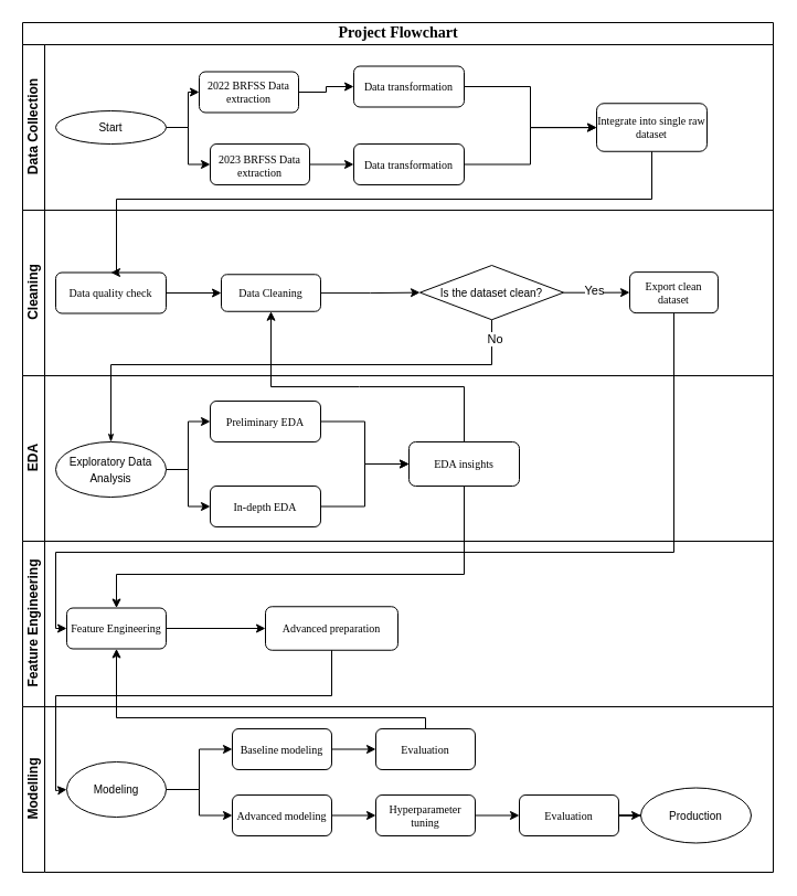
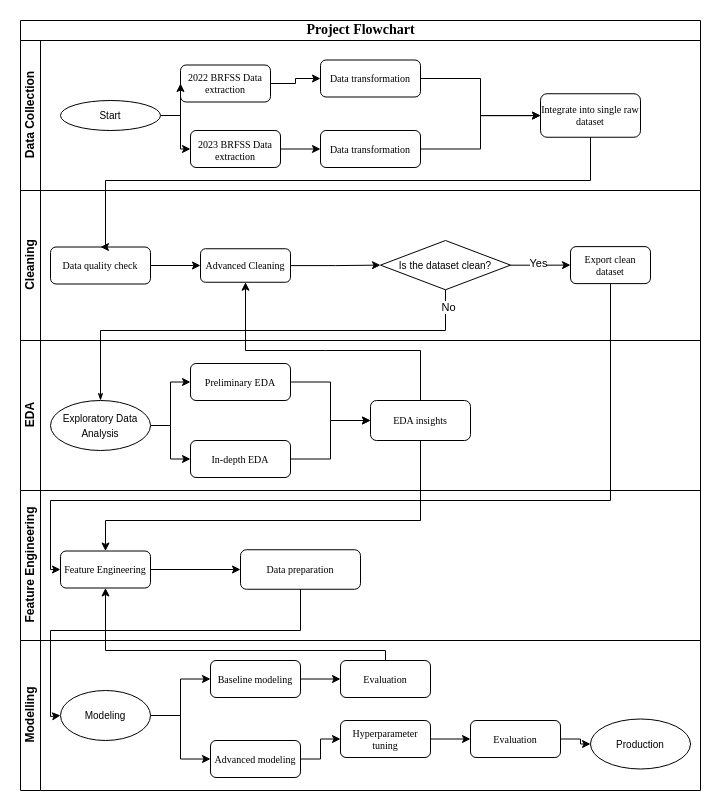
  <mxCell id="0" />
  <mxCell id="1" parent="0" />
  <mxCell id="2" value="&lt;font style=&quot;font-size: 14px;&quot;&gt;Project Flowchart&lt;/font&gt;" style="swimlane;html=1;childLayout=stackLayout;horizontal=1;startSize=20;horizontalStack=0;rounded=0;shadow=0;labelBackgroundColor=none;strokeWidth=1;fontFamily=Verdana;fontSize=8;align=center;" parent="1" vertex="1"><mxGeometry x="20" y="20" width="680" height="470" as="geometry" /></mxCell>
  <mxCell id="3" value="Data Collection" style="swimlane;html=1;startSize=20;horizontal=0;" parent="2" vertex="1"><mxGeometry y="20" width="680" height="150" as="geometry" /></mxCell>
  <mxCell id="4" value="" style="edgeStyle=orthogonalEdgeStyle;rounded=0;orthogonalLoop=1;jettySize=auto;html=1;" edge="1" parent="3" source="5" target="7"><mxGeometry relative="1" as="geometry" /></mxCell>
  <mxCell id="5" value="&lt;font style=&quot;font-size: 10px;&quot;&gt;2022 BRFSS Data extraction&lt;/font&gt;" style="rounded=1;whiteSpace=wrap;html=1;shadow=0;labelBackgroundColor=none;strokeWidth=1;fontFamily=Verdana;fontSize=8;align=center;" parent="3" vertex="1"><mxGeometry x="160" y="24.5" width="90" height="37" as="geometry" /></mxCell>
  <mxCell id="6" value="" style="edgeStyle=orthogonalEdgeStyle;rounded=0;orthogonalLoop=1;jettySize=auto;html=1;" edge="1" parent="3" source="7" target="15"><mxGeometry relative="1" as="geometry" /></mxCell>
  <mxCell id="7" value="&lt;font style=&quot;font-size: 10px;&quot;&gt;Data transformation&lt;/font&gt;" style="rounded=1;whiteSpace=wrap;html=1;shadow=0;labelBackgroundColor=none;strokeWidth=1;fontFamily=Verdana;fontSize=8;align=center;" parent="3" vertex="1"><mxGeometry x="300" y="19.5" width="100" height="37" as="geometry" /></mxCell>
  <mxCell id="8" style="edgeStyle=orthogonalEdgeStyle;rounded=0;orthogonalLoop=1;jettySize=auto;html=1;entryX=0;entryY=0.5;entryDx=0;entryDy=0;" edge="1" parent="3" source="10" target="5"><mxGeometry relative="1" as="geometry" /></mxCell>
  <mxCell id="9" style="edgeStyle=orthogonalEdgeStyle;rounded=0;orthogonalLoop=1;jettySize=auto;html=1;entryX=0;entryY=0.5;entryDx=0;entryDy=0;" edge="1" parent="3" source="10" target="12"><mxGeometry relative="1" as="geometry" /></mxCell>
- <mxCell id="10" value="&lt;font style=&quot;font-size: 10px;&quot;&gt;Start&lt;/font&gt;" style="ellipse;whiteSpace=wrap;html=1;" vertex="1" parent="3"><mxGeometry x="30" y="60" width="100" height="30" as="geometry" /></mxCell>
+ <mxCell id="10" value="&lt;font style=&quot;font-size: 10px;&quot;&gt;Start&lt;/font&gt;" style="ellipse;whiteSpace=wrap;html=1;" vertex="1" parent="3"><mxGeometry x="40" y="60" width="100" height="30" as="geometry" /></mxCell>
  <mxCell id="11" value="" style="edgeStyle=orthogonalEdgeStyle;rounded=0;orthogonalLoop=1;jettySize=auto;html=1;" edge="1" parent="3" source="12" target="14"><mxGeometry relative="1" as="geometry" /></mxCell>
  <mxCell id="12" value="&lt;font style=&quot;font-size: 10px;&quot;&gt;&lt;br&gt;&lt;span style=&quot;color: rgb(0, 0, 0); font-family: Verdana; font-style: normal; font-variant-ligatures: normal; font-variant-caps: normal; font-weight: 400; letter-spacing: normal; orphans: 2; text-align: center; text-indent: 0px; text-transform: none; widows: 2; word-spacing: 0px; -webkit-text-stroke-width: 0px; white-space: normal; background-color: rgb(251, 251, 251); text-decoration-thickness: initial; text-decoration-style: initial; text-decoration-color: initial; float: none; display: inline !important;&quot;&gt;2023 BRFSS Data extraction&lt;/span&gt;&lt;/font&gt;&lt;div&gt;&lt;br&gt;&lt;/div&gt;" style="rounded=1;whiteSpace=wrap;html=1;shadow=0;labelBackgroundColor=none;strokeWidth=1;fontFamily=Verdana;fontSize=8;align=center;" vertex="1" parent="3"><mxGeometry x="170" y="90" width="90" height="37" as="geometry" /></mxCell>
  <mxCell id="13" value="" style="edgeStyle=orthogonalEdgeStyle;rounded=0;orthogonalLoop=1;jettySize=auto;html=1;" edge="1" parent="3" source="14" target="15"><mxGeometry relative="1" as="geometry" /></mxCell>
  <mxCell id="14" value="&lt;font style=&quot;font-size: 10px;&quot;&gt;Data transformation&lt;/font&gt;" style="rounded=1;whiteSpace=wrap;html=1;shadow=0;labelBackgroundColor=none;strokeWidth=1;fontFamily=Verdana;fontSize=8;align=center;" vertex="1" parent="3"><mxGeometry x="300" y="90" width="100" height="37" as="geometry" /></mxCell>
  <mxCell id="15" value="&lt;font style=&quot;font-size: 10px;&quot;&gt;Integrate into single raw dataset&lt;/font&gt;" style="rounded=1;whiteSpace=wrap;html=1;shadow=0;labelBackgroundColor=none;strokeWidth=1;fontFamily=Verdana;fontSize=8;align=center;" vertex="1" parent="3"><mxGeometry x="520" y="53.25" width="100" height="43.5" as="geometry" /></mxCell>
  <mxCell id="16" value="Cleaning" style="swimlane;html=1;startSize=20;horizontal=0;" parent="2" vertex="1"><mxGeometry y="170" width="680" height="150" as="geometry" /></mxCell>
  <mxCell id="17" style="edgeStyle=orthogonalEdgeStyle;rounded=0;orthogonalLoop=1;jettySize=auto;html=1;entryX=0;entryY=0.5;entryDx=0;entryDy=0;" edge="1" parent="16" source="18" target="20"><mxGeometry relative="1" as="geometry" /></mxCell>
  <mxCell id="18" value="&lt;font style=&quot;font-size: 10px;&quot;&gt;Data quality check&lt;/font&gt;" style="rounded=1;whiteSpace=wrap;html=1;shadow=0;labelBackgroundColor=none;strokeWidth=1;fontFamily=Verdana;fontSize=8;align=center;" parent="16" vertex="1"><mxGeometry x="30" y="56.5" width="100" height="37" as="geometry" /></mxCell>
  <mxCell id="19" style="edgeStyle=orthogonalEdgeStyle;rounded=0;orthogonalLoop=1;jettySize=auto;html=1;entryX=0;entryY=0.5;entryDx=0;entryDy=0;" edge="1" parent="16" source="20" target="23"><mxGeometry relative="1" as="geometry" /></mxCell>
- <mxCell id="20" value="&lt;font style=&quot;font-size: 10px;&quot;&gt;Data Cleaning&lt;/font&gt;" style="rounded=1;whiteSpace=wrap;html=1;shadow=0;labelBackgroundColor=none;strokeWidth=1;fontFamily=Verdana;fontSize=8;align=center;" vertex="1" parent="16"><mxGeometry x="180" y="58.25" width="90" height="33.5" as="geometry" /></mxCell>
+ <mxCell id="20" value="&lt;font style=&quot;font-size: 10px;&quot;&gt;Advanced Cleaning&lt;/font&gt;" style="rounded=1;whiteSpace=wrap;html=1;shadow=0;labelBackgroundColor=none;strokeWidth=1;fontFamily=Verdana;fontSize=8;align=center;" vertex="1" parent="16"><mxGeometry x="180" y="58.25" width="90" height="33.5" as="geometry" /></mxCell>
  <mxCell id="21" style="edgeStyle=orthogonalEdgeStyle;rounded=0;orthogonalLoop=1;jettySize=auto;html=1;entryX=0;entryY=0.5;entryDx=0;entryDy=0;" edge="1" parent="16" source="23" target="24"><mxGeometry relative="1" as="geometry" /></mxCell>
  <mxCell id="22" value="Yes" style="edgeLabel;html=1;align=center;verticalAlign=middle;resizable=0;points=[];" vertex="1" connectable="0" parent="21"><mxGeometry x="-0.073" y="2" relative="1" as="geometry"><mxPoint as="offset" /></mxGeometry></mxCell>
  <mxCell id="23" value="&lt;font style=&quot;font-size: 10px;&quot;&gt;Is the dataset clean?&lt;/font&gt;" style="rhombus;whiteSpace=wrap;html=1;" vertex="1" parent="16"><mxGeometry x="360" y="50" width="130" height="49.25" as="geometry" /></mxCell>
  <mxCell id="24" value="&lt;font style=&quot;font-size: 10px;&quot;&gt;Export clean dataset&lt;/font&gt;" style="rounded=1;whiteSpace=wrap;html=1;shadow=0;labelBackgroundColor=none;strokeWidth=1;fontFamily=Verdana;fontSize=8;align=center;" vertex="1" parent="16"><mxGeometry x="550" y="56.12" width="80" height="37" as="geometry" /></mxCell>
  <mxCell id="25" style="edgeStyle=orthogonalEdgeStyle;rounded=0;orthogonalLoop=1;jettySize=auto;html=1;entryX=0.5;entryY=0;entryDx=0;entryDy=0;" edge="1" parent="2" source="15" target="18"><mxGeometry relative="1" as="geometry"><Array as="points"><mxPoint x="570" y="160" /><mxPoint x="85" y="160" /></Array></mxGeometry></mxCell>
  <mxCell id="26" value="" style="edgeStyle=orthogonalEdgeStyle;rounded=0;html=1;labelBackgroundColor=none;startArrow=none;startFill=0;startSize=5;endArrow=classicThin;endFill=1;endSize=5;jettySize=auto;orthogonalLoop=1;strokeWidth=1;fontFamily=Verdana;fontSize=8;exitX=0.5;exitY=1;exitDx=0;exitDy=0;entryX=0.5;entryY=0;entryDx=0;entryDy=0;" edge="1" parent="2" source="23" target="37"><mxGeometry x="-0.501" y="6" relative="1" as="geometry"><mxPoint as="offset" /><mxPoint x="410" y="290" as="sourcePoint" /><mxPoint x="40" y="390" as="targetPoint" /><Array as="points"><mxPoint x="425" y="310" /><mxPoint x="80" y="310" /></Array></mxGeometry></mxCell>
  <mxCell id="27" value="No" style="edgeLabel;html=1;align=center;verticalAlign=middle;resizable=0;points=[];" vertex="1" connectable="0" parent="26"><mxGeometry x="-0.926" y="2" relative="1" as="geometry"><mxPoint as="offset" /></mxGeometry></mxCell>
  <mxCell id="28" style="edgeStyle=orthogonalEdgeStyle;rounded=0;orthogonalLoop=1;jettySize=auto;html=1;entryX=0.5;entryY=1;entryDx=0;entryDy=0;" edge="1" parent="2" source="32" target="20"><mxGeometry relative="1" as="geometry"><Array as="points"><mxPoint x="305" y="330" /><mxPoint x="205" y="330" /></Array></mxGeometry></mxCell>
  <mxCell id="29" value="EDA" style="swimlane;html=1;startSize=20;horizontal=0;" parent="2" vertex="1"><mxGeometry y="320" width="680" height="150" as="geometry" /></mxCell>
  <mxCell id="30" style="edgeStyle=orthogonalEdgeStyle;rounded=0;orthogonalLoop=1;jettySize=auto;html=1;entryX=0;entryY=0.5;entryDx=0;entryDy=0;" edge="1" parent="29" source="31" target="32"><mxGeometry relative="1" as="geometry" /></mxCell>
  <mxCell id="31" value="&lt;font style=&quot;font-size: 10px;&quot;&gt;Preliminary EDA&lt;/font&gt;" style="rounded=1;whiteSpace=wrap;html=1;shadow=0;labelBackgroundColor=none;strokeWidth=1;fontFamily=Verdana;fontSize=8;align=center;" vertex="1" parent="29"><mxGeometry x="170" y="23" width="100" height="37" as="geometry" /></mxCell>
  <mxCell id="32" value="&lt;font style=&quot;font-size: 10px;&quot;&gt;EDA insights&lt;/font&gt;" style="rounded=1;whiteSpace=wrap;html=1;shadow=0;labelBackgroundColor=none;strokeWidth=1;fontFamily=Verdana;fontSize=8;align=center;" vertex="1" parent="29"><mxGeometry x="350" y="60" width="100" height="40" as="geometry" /></mxCell>
  <mxCell id="33" value="" style="edgeStyle=orthogonalEdgeStyle;rounded=0;orthogonalLoop=1;jettySize=auto;html=1;" edge="1" parent="29" source="34" target="32"><mxGeometry relative="1" as="geometry" /></mxCell>
  <mxCell id="34" value="&lt;font style=&quot;font-size: 10px;&quot;&gt;In-depth EDA&lt;/font&gt;" style="rounded=1;whiteSpace=wrap;html=1;shadow=0;labelBackgroundColor=none;strokeWidth=1;fontFamily=Verdana;fontSize=8;align=center;" vertex="1" parent="29"><mxGeometry x="170" y="100" width="100" height="37" as="geometry" /></mxCell>
  <mxCell id="35" style="edgeStyle=orthogonalEdgeStyle;rounded=0;orthogonalLoop=1;jettySize=auto;html=1;entryX=0;entryY=0.5;entryDx=0;entryDy=0;" edge="1" parent="29" source="37" target="31"><mxGeometry relative="1" as="geometry" /></mxCell>
  <mxCell id="36" style="edgeStyle=orthogonalEdgeStyle;rounded=0;orthogonalLoop=1;jettySize=auto;html=1;entryX=0;entryY=0.5;entryDx=0;entryDy=0;" edge="1" parent="29" source="37" target="34"><mxGeometry relative="1" as="geometry" /></mxCell>
  <mxCell id="37" value="&lt;span style=&quot;font-size: 10px;&quot;&gt;Exploratory Data Analysis&lt;/span&gt;" style="ellipse;whiteSpace=wrap;html=1;" vertex="1" parent="29"><mxGeometry x="30" y="60" width="100" height="50" as="geometry" /></mxCell>
  <mxCell id="38" value="Feature Engineering" style="swimlane;html=1;startSize=20;horizontal=0;" parent="1" vertex="1"><mxGeometry x="20" y="490" width="680" height="150" as="geometry" /></mxCell>
  <mxCell id="39" style="edgeStyle=orthogonalEdgeStyle;rounded=0;orthogonalLoop=1;jettySize=auto;html=1;entryX=0;entryY=0.5;entryDx=0;entryDy=0;" edge="1" parent="38" source="40" target="41"><mxGeometry relative="1" as="geometry" /></mxCell>
  <mxCell id="40" value="&lt;font style=&quot;font-size: 10px;&quot;&gt;Feature Engineering&lt;/font&gt;" style="rounded=1;whiteSpace=wrap;html=1;shadow=0;labelBackgroundColor=none;strokeWidth=1;fontFamily=Verdana;fontSize=8;align=center;" parent="38" vertex="1"><mxGeometry x="40" y="60.5" width="90" height="37" as="geometry" /></mxCell>
- <mxCell id="41" value="&lt;font style=&quot;font-size: 10px;&quot;&gt;Advanced preparation&lt;/font&gt;" style="rounded=1;whiteSpace=wrap;html=1;shadow=0;labelBackgroundColor=none;strokeWidth=1;fontFamily=Verdana;fontSize=8;align=center;" vertex="1" parent="38"><mxGeometry x="220" y="59.25" width="120" height="39.5" as="geometry" /></mxCell>
+ <mxCell id="41" value="&lt;font style=&quot;font-size: 10px;&quot;&gt;Data preparation&lt;/font&gt;" style="rounded=1;whiteSpace=wrap;html=1;shadow=0;labelBackgroundColor=none;strokeWidth=1;fontFamily=Verdana;fontSize=8;align=center;" vertex="1" parent="38"><mxGeometry x="220" y="59.25" width="120" height="39.5" as="geometry" /></mxCell>
  <mxCell id="42" value="Modelling" style="swimlane;html=1;startSize=20;horizontal=0;" parent="1" vertex="1"><mxGeometry x="20" y="640" width="680" height="150" as="geometry" /></mxCell>
  <mxCell id="43" style="edgeStyle=orthogonalEdgeStyle;rounded=0;orthogonalLoop=1;jettySize=auto;html=1;entryX=0;entryY=0.5;entryDx=0;entryDy=0;" edge="1" parent="42" source="44" target="50"><mxGeometry relative="1" as="geometry" /></mxCell>
  <mxCell id="44" value="&lt;font style=&quot;font-size: 10px;&quot;&gt;Baseline modeling&lt;/font&gt;" style="rounded=1;whiteSpace=wrap;html=1;shadow=0;labelBackgroundColor=none;strokeWidth=1;fontFamily=Verdana;fontSize=8;align=center;" parent="42" vertex="1"><mxGeometry x="190" y="20" width="90" height="37" as="geometry" /></mxCell>
  <mxCell id="45" style="edgeStyle=orthogonalEdgeStyle;rounded=0;orthogonalLoop=1;jettySize=auto;html=1;entryX=0;entryY=0.5;entryDx=0;entryDy=0;" edge="1" parent="42" source="47" target="44"><mxGeometry relative="1" as="geometry" /></mxCell>
  <mxCell id="46" style="edgeStyle=orthogonalEdgeStyle;rounded=0;orthogonalLoop=1;jettySize=auto;html=1;entryX=0;entryY=0.5;entryDx=0;entryDy=0;" edge="1" parent="42" source="47" target="49"><mxGeometry relative="1" as="geometry" /></mxCell>
  <mxCell id="47" value="&lt;font style=&quot;font-size: 10px;&quot;&gt;Modeling&lt;/font&gt;" style="ellipse;whiteSpace=wrap;html=1;" vertex="1" parent="42"><mxGeometry x="40" y="50" width="90" height="50" as="geometry" /></mxCell>
  <mxCell id="48" style="edgeStyle=orthogonalEdgeStyle;rounded=0;orthogonalLoop=1;jettySize=auto;html=1;entryX=0;entryY=0.5;entryDx=0;entryDy=0;" edge="1" parent="42" source="49" target="52"><mxGeometry relative="1" as="geometry" /></mxCell>
- <mxCell id="49" value="&lt;font style=&quot;font-size: 10px;&quot;&gt;Advanced modeling&lt;/font&gt;" style="rounded=1;whiteSpace=wrap;html=1;shadow=0;labelBackgroundColor=none;strokeWidth=1;fontFamily=Verdana;fontSize=8;align=center;" vertex="1" parent="42"><mxGeometry x="190" y="80" width="90" height="37" as="geometry" /></mxCell>
+ <mxCell id="49" value="&lt;font style=&quot;font-size: 10px;&quot;&gt;Advanced modeling&lt;/font&gt;" style="rounded=1;whiteSpace=wrap;html=1;shadow=0;labelBackgroundColor=none;strokeWidth=1;fontFamily=Verdana;fontSize=8;align=center;" vertex="1" parent="42"><mxGeometry x="190" y="100" width="90" height="37" as="geometry" /></mxCell>
  <mxCell id="50" value="&lt;span style=&quot;font-size: 10px;&quot;&gt;Evaluation&lt;/span&gt;" style="rounded=1;whiteSpace=wrap;html=1;shadow=0;labelBackgroundColor=none;strokeWidth=1;fontFamily=Verdana;fontSize=8;align=center;" vertex="1" parent="42"><mxGeometry x="320" y="20" width="90" height="37" as="geometry" /></mxCell>
  <mxCell id="51" value="" style="edgeStyle=orthogonalEdgeStyle;rounded=0;orthogonalLoop=1;jettySize=auto;html=1;" edge="1" parent="42" source="52" target="54"><mxGeometry relative="1" as="geometry" /></mxCell>
  <mxCell id="52" value="&lt;font style=&quot;font-size: 10px;&quot;&gt;Hyperparameter tuning&lt;/font&gt;" style="rounded=1;whiteSpace=wrap;html=1;shadow=0;labelBackgroundColor=none;strokeWidth=1;fontFamily=Verdana;fontSize=8;align=center;" vertex="1" parent="42"><mxGeometry x="320" y="80" width="90" height="37" as="geometry" /></mxCell>
  <mxCell id="53" value="" style="edgeStyle=orthogonalEdgeStyle;rounded=0;orthogonalLoop=1;jettySize=auto;html=1;" edge="1" parent="42" source="54" target="55"><mxGeometry relative="1" as="geometry" /></mxCell>
  <mxCell id="54" value="&lt;span style=&quot;font-size: 10px;&quot;&gt;Evaluation&lt;/span&gt;" style="rounded=1;whiteSpace=wrap;html=1;shadow=0;labelBackgroundColor=none;strokeWidth=1;fontFamily=Verdana;fontSize=8;align=center;" vertex="1" parent="42"><mxGeometry x="450" y="80" width="90" height="37" as="geometry" /></mxCell>
- <mxCell id="55" value="&lt;span style=&quot;font-size: 10px;&quot;&gt;Production&lt;/span&gt;" style="ellipse;whiteSpace=wrap;html=1;" vertex="1" parent="42"><mxGeometry x="560" y="73.5" width="100" height="50" as="geometry" /></mxCell>
+ <mxCell id="55" value="&lt;span style=&quot;font-size: 10px;&quot;&gt;Production&lt;/span&gt;" style="ellipse;whiteSpace=wrap;html=1;" vertex="1" parent="42"><mxGeometry x="570" y="78.5" width="100" height="50" as="geometry" /></mxCell>
  <mxCell id="56" style="edgeStyle=orthogonalEdgeStyle;rounded=0;orthogonalLoop=1;jettySize=auto;html=1;entryX=0;entryY=0.5;entryDx=0;entryDy=0;" edge="1" parent="1" source="24" target="40"><mxGeometry relative="1" as="geometry"><Array as="points"><mxPoint x="610" y="500" /><mxPoint x="50" y="500" /><mxPoint x="50" y="569" /></Array></mxGeometry></mxCell>
  <mxCell id="57" style="edgeStyle=orthogonalEdgeStyle;rounded=0;orthogonalLoop=1;jettySize=auto;html=1;entryX=0.5;entryY=0;entryDx=0;entryDy=0;" edge="1" parent="1" source="32" target="40"><mxGeometry relative="1" as="geometry"><Array as="points"><mxPoint x="420" y="520" /><mxPoint x="105" y="520" /></Array></mxGeometry></mxCell>
  <mxCell id="58" style="edgeStyle=orthogonalEdgeStyle;rounded=0;orthogonalLoop=1;jettySize=auto;html=1;entryX=0;entryY=0.5;entryDx=0;entryDy=0;" edge="1" parent="1" source="41" target="47"><mxGeometry relative="1" as="geometry"><Array as="points"><mxPoint x="300" y="630" /><mxPoint x="50" y="630" /><mxPoint x="50" y="716" /></Array></mxGeometry></mxCell>
  <mxCell id="59" style="edgeStyle=orthogonalEdgeStyle;rounded=0;orthogonalLoop=1;jettySize=auto;html=1;entryX=0.5;entryY=1;entryDx=0;entryDy=0;exitX=0.5;exitY=0;exitDx=0;exitDy=0;" edge="1" parent="1" source="50" target="40"><mxGeometry relative="1" as="geometry"><Array as="points"><mxPoint x="385" y="650" /><mxPoint x="105" y="650" /></Array></mxGeometry></mxCell>
